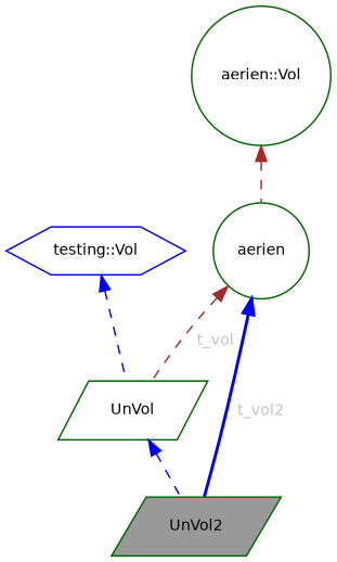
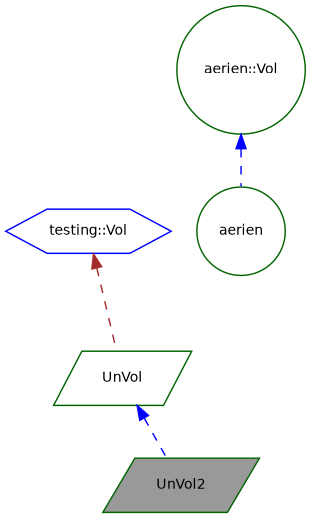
  digraph {
    node [color=darkgreen fillcolor=white fontname=Helvetica fontsize=10 shape=parallelogram style=filled]
    edge [color=brown dir=back fontname=Helvetica fontsize=10 labelfontname=Helvetica labelfontsize=10 style=dashed]
    n1 [fillcolor=grey60 fontcolor=black height=0.2 label=UnVol2 width=0.4]
    n2 [height=0.2 label=UnVol width=0.4]
    n3 [color=blue height=0.2 label="testing::Vol" shape=hexagon width=0.4]
    n4 [height=0.2 label=aerien shape=circle width=0.4]
    n5 [height=0.2 label="aerien::Vol" shape=circle width=0.4]
    n2 -> n1 [color=blue]
-   n3 -> n2 [color=blue]
-   n4 -> n1 [color=blue fontcolor=grey label=<<TABLE CELLBORDER="0" BORDER="0"><TR><TD VALIGN="top" ALIGN="LEFT" CELLPADDING="1" CELLSPACING="0">t_vol2</TD></TR> </TABLE>> style=bold]
-   n4 -> n2 [fontcolor=grey label=<<TABLE CELLBORDER="0" BORDER="0"><TR><TD VALIGN="top" ALIGN="LEFT" CELLPADDING="1" CELLSPACING="0">t_vol</TD></TR> </TABLE>>]
-   n5 -> n4
+   n3 -> n2
+   n5 -> n4 [color=blue]
  }
